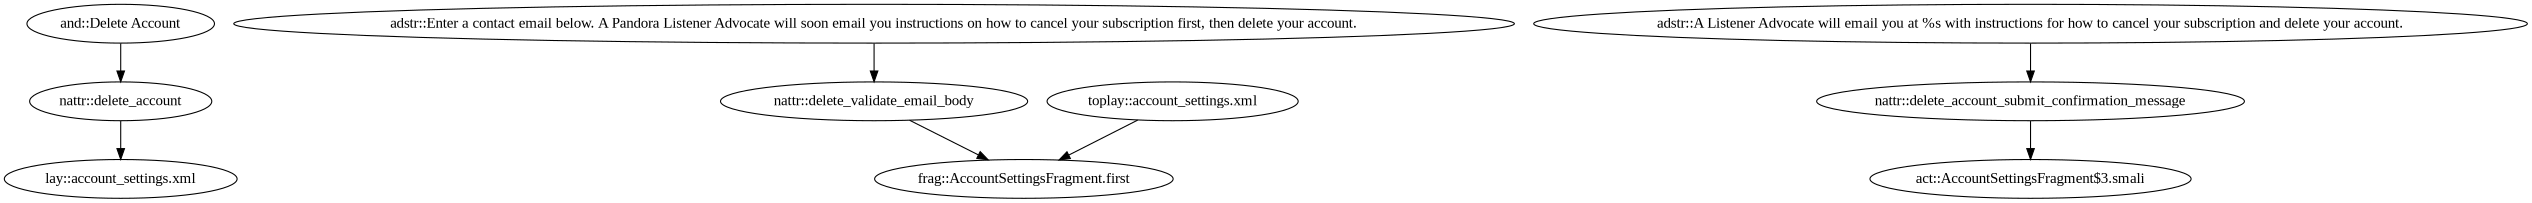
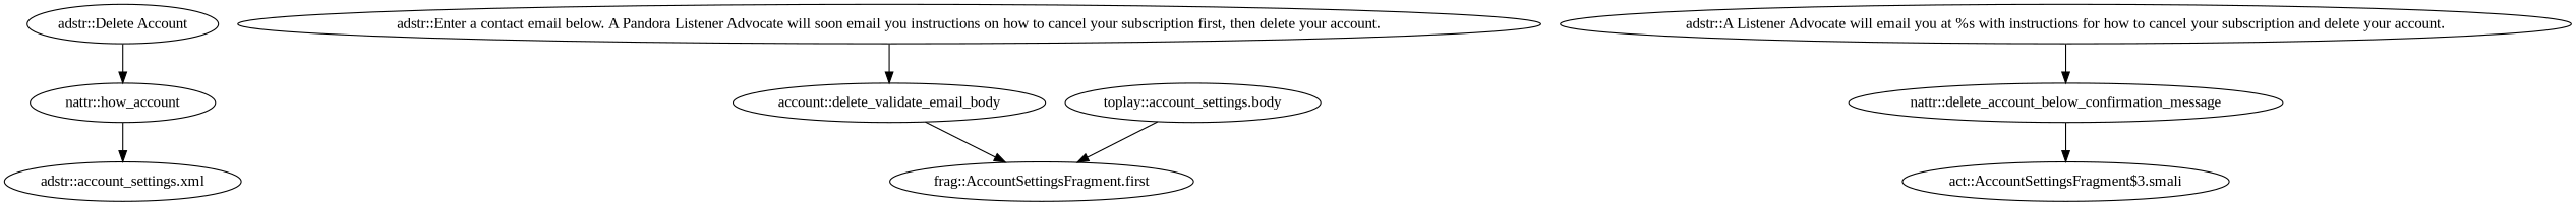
  digraph {
    fontname="Liberation Serif"
    node [fontname="Liberation Serif"]
    edge [fontname="Liberation Serif"]
-   "adstr::Delete Account" [label="and::Delete Account"]
-   "nattr::delete_account"
-   "lay::account_settings.xml"
+   "adstr::Delete Account"
+   "nattr::delete_account" [label="nattr::how_account"]
+   "lay::account_settings.xml" [label="adstr::account_settings.xml"]
    n4 [label="frag::AccountSettingsFragment.first"]
    "adstr::A Listener Advocate will email you at %s with instructions for how to cancel your subscription and delete your account."
-   "nattr::delete_account_submit_confirmation_message"
+   "nattr::delete_account_submit_confirmation_message" [label="nattr::delete_account_below_confirmation_message"]
    "act::AccountSettingsFragment$3.smali"
    "adstr::Enter a contact email below. A Pandora Listener Advocate will soon email you instructions on how to cancel your subscription first, then delete your account."
-   "nattr::delete_validate_email_body"
-   "toplay::account_settings.xml"
+   "nattr::delete_validate_email_body" [label="account::delete_validate_email_body"]
+   "toplay::account_settings.xml" [label="toplay::account_settings.body"]
    "adstr::Delete Account" -> "nattr::delete_account"
    "nattr::delete_account" -> "lay::account_settings.xml"
    "adstr::A Listener Advocate will email you at %s with instructions for how to cancel your subscription and delete your account." -> "nattr::delete_account_submit_confirmation_message"
    "nattr::delete_account_submit_confirmation_message" -> "act::AccountSettingsFragment$3.smali"
    "adstr::Enter a contact email below. A Pandora Listener Advocate will soon email you instructions on how to cancel your subscription first, then delete your account." -> "nattr::delete_validate_email_body"
    "nattr::delete_validate_email_body" -> n4
    "toplay::account_settings.xml" -> n4
  }
